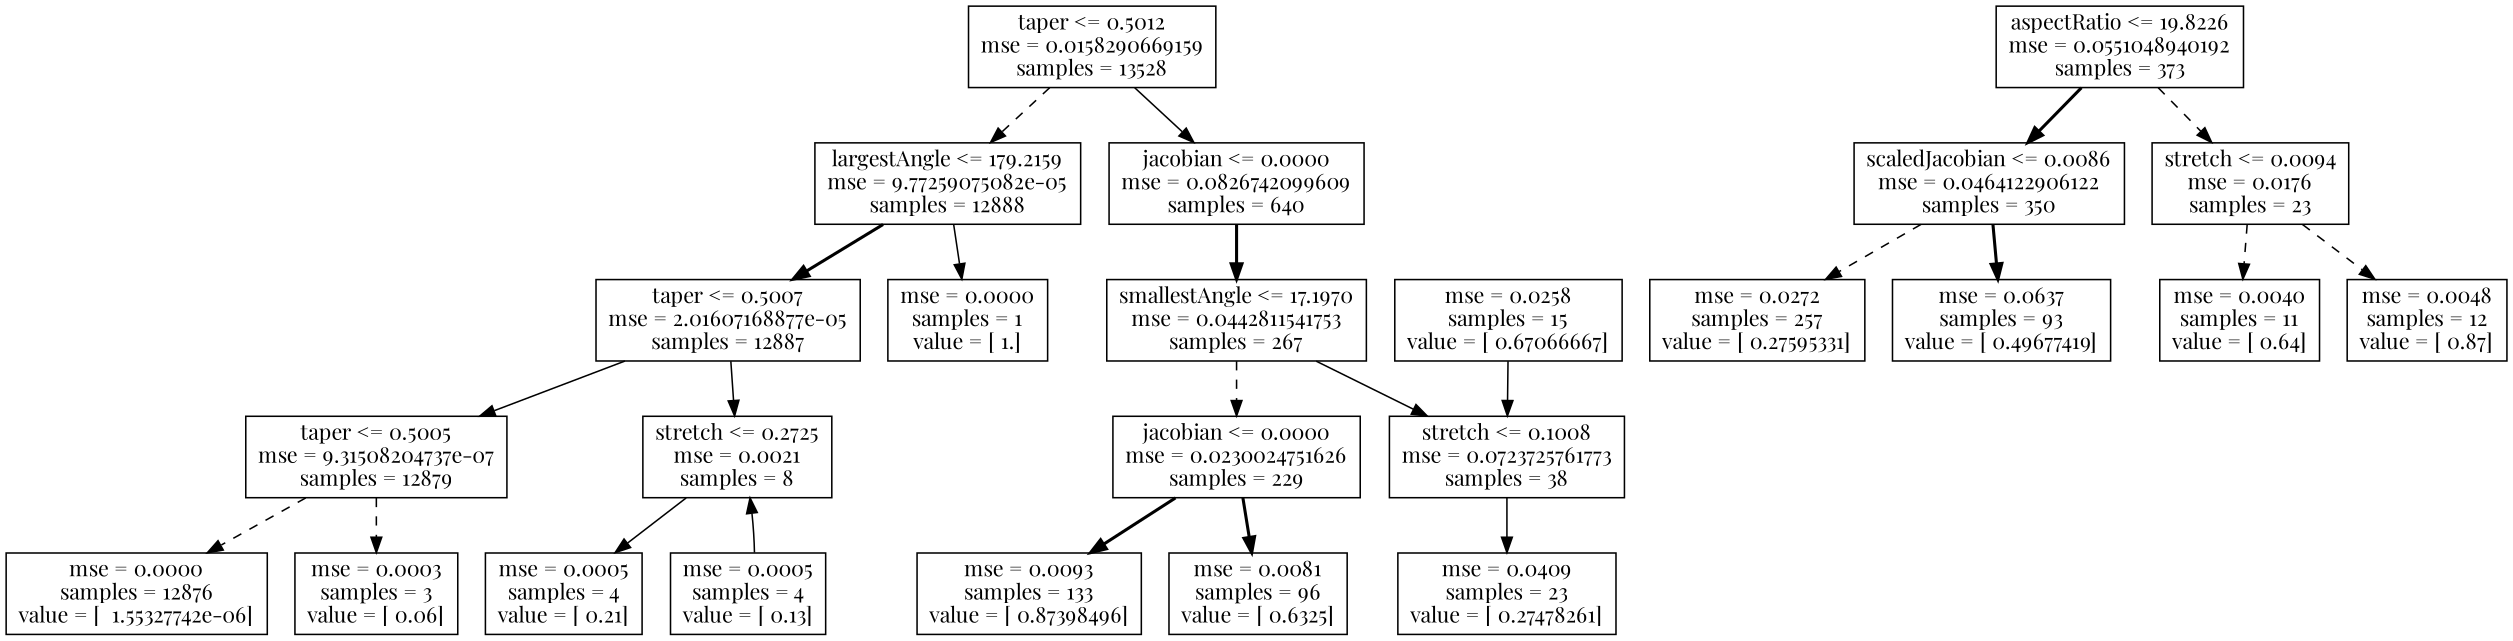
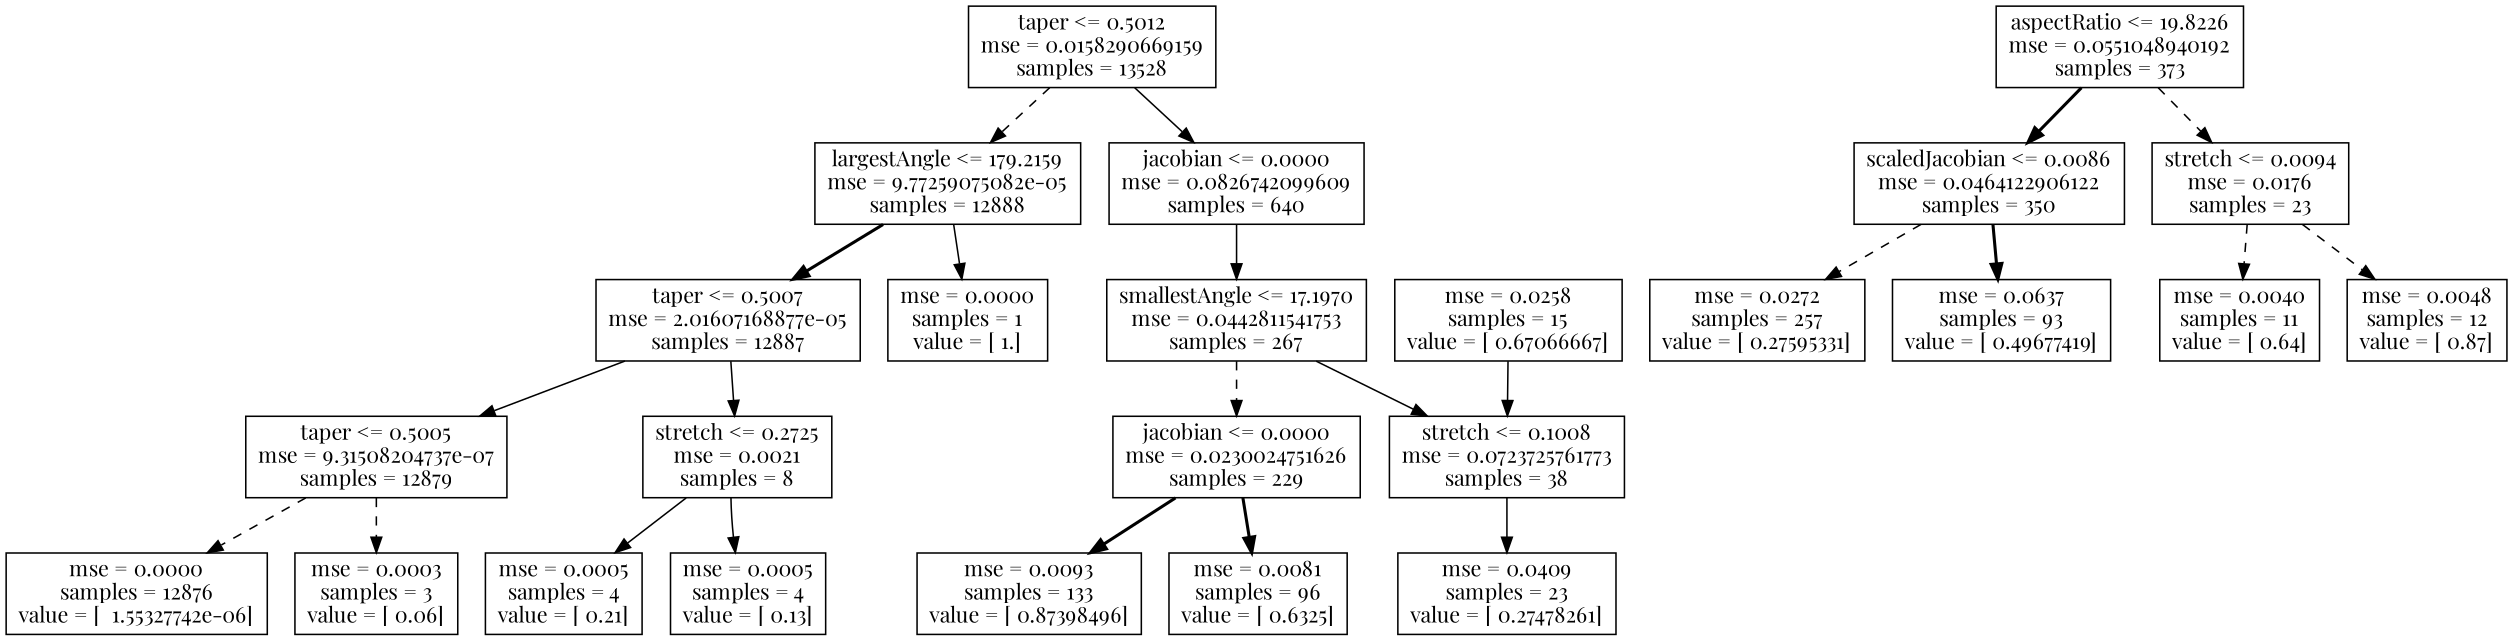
  digraph {
    fontname="Playfair Display"
    node [fontname="Playfair Display" shape=box]
    edge [fontname="Playfair Display" style=solid]
    n1 [label="taper <= 0.5012\nmse = 0.0158290669159\nsamples = 13528"]
    n2 [label="largestAngle <= 179.2159\nmse = 9.77259075082e-05\nsamples = 12888"]
    n3 [label="jacobian <= 0.0000\nmse = 0.0826742099609\nsamples = 640"]
    n4 [label="taper <= 0.5007\nmse = 2.01607168877e-05\nsamples = 12887"]
    n5 [label="mse = 0.0000\nsamples = 1\nvalue = [ 1.]"]
    n6 [label="smallestAngle <= 17.1970\nmse = 0.0442811541753\nsamples = 267"]
    n7 [label="taper <= 0.5005\nmse = 9.31508204737e-07\nsamples = 12879"]
    n8 [label="stretch <= 0.2725\nmse = 0.0021\nsamples = 8"]
    n9 [label="mse = 0.0000\nsamples = 12876\nvalue = [  1.55327742e-06]"]
    n10 [label="mse = 0.0003\nsamples = 3\nvalue = [ 0.06]"]
    n11 [label="mse = 0.0005\nsamples = 4\nvalue = [ 0.21]"]
    n12 [label="mse = 0.0005\nsamples = 4\nvalue = [ 0.13]"]
    n13 [label="jacobian <= 0.0000\nmse = 0.0230024751626\nsamples = 229"]
    n14 [label="stretch <= 0.1008\nmse = 0.0723725761773\nsamples = 38"]
    n15 [label="aspectRatio <= 19.8226\nmse = 0.0551048940192\nsamples = 373"]
    n16 [label="scaledJacobian <= 0.0086\nmse = 0.0464122906122\nsamples = 350"]
    n17 [label="stretch <= 0.0094\nmse = 0.0176\nsamples = 23"]
    n18 [label="mse = 0.0093\nsamples = 133\nvalue = [ 0.87398496]"]
    n19 [label="mse = 0.0081\nsamples = 96\nvalue = [ 0.6325]"]
    n20 [label="mse = 0.0409\nsamples = 23\nvalue = [ 0.27478261]"]
    n21 [label="mse = 0.0258\nsamples = 15\nvalue = [ 0.67066667]"]
    n22 [label="mse = 0.0272\nsamples = 257\nvalue = [ 0.27595331]"]
    n23 [label="mse = 0.0637\nsamples = 93\nvalue = [ 0.49677419]"]
    n24 [label="mse = 0.0040\nsamples = 11\nvalue = [ 0.64]"]
    n25 [label="mse = 0.0048\nsamples = 12\nvalue = [ 0.87]"]
    n1 -> n2 [style=dashed]
    n1 -> n3
    n2 -> n4 [style=bold]
    n2 -> n5
-   n3 -> n6 [style=bold]
+   n3 -> n6
    n4 -> n7
    n4 -> n8
    n6 -> n13 [style=dashed]
    n6 -> n14
    n7 -> n9 [style=dashed]
    n7 -> n10 [style=dashed]
    n8 -> n11
-   n12 -> n8
+   n8 -> n12
    n13 -> n18 [style=bold]
    n13 -> n19 [style=bold]
    n14 -> n20
    n15 -> n16 [style=bold]
    n15 -> n17 [style=dashed]
    n16 -> n22 [style=dashed]
    n16 -> n23 [style=bold]
    n17 -> n24 [style=dashed]
    n17 -> n25 [style=dashed]
    n21 -> n14
  }
